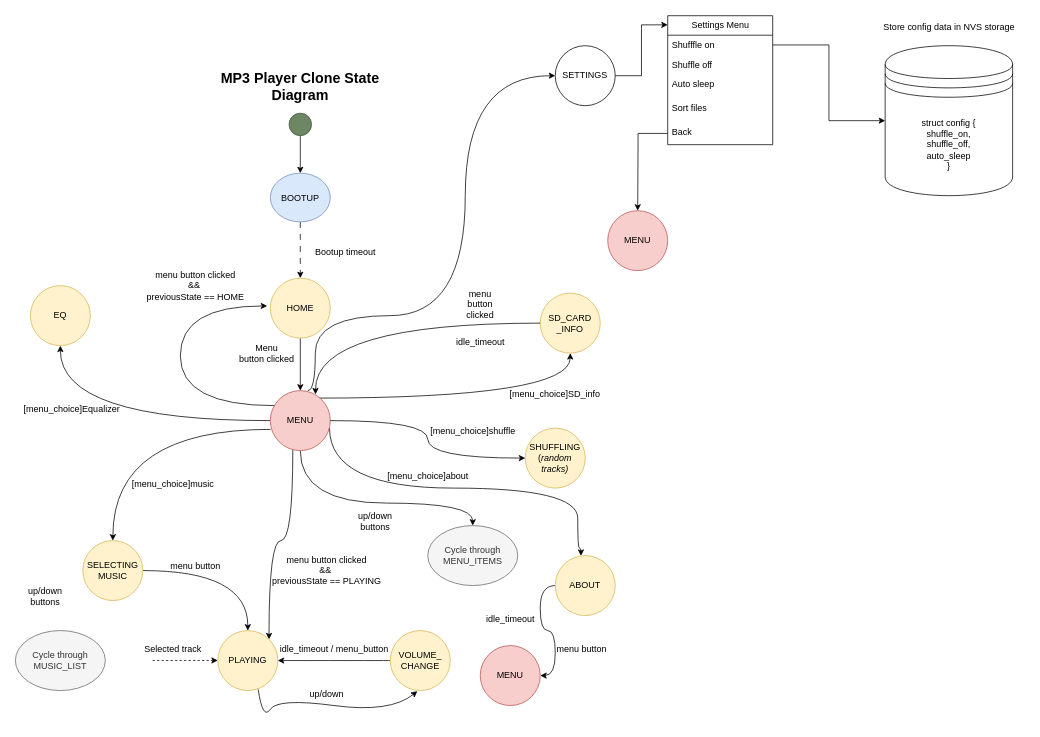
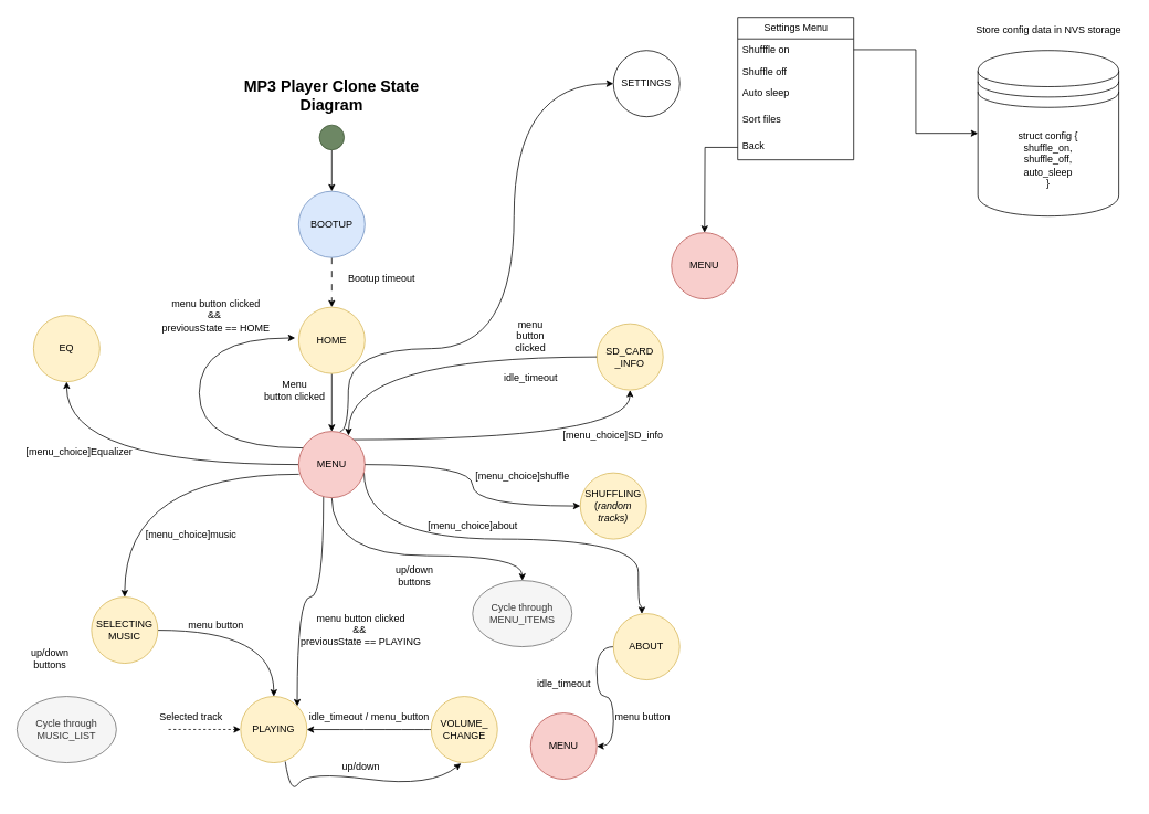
  <mxCell id="0" />
  <mxCell id="1" parent="0" />
  <mxCell id="2" style="edgeStyle=orthogonalEdgeStyle;rounded=0;orthogonalLoop=1;jettySize=auto;html=1;dashed=1;dashPattern=8 8;" parent="1" source="3" target="5" edge="1"><mxGeometry relative="1" as="geometry" /></mxCell>
- <mxCell id="3" value="BOOTUP" style="ellipse;whiteSpace=wrap;html=1;aspect=fixed;fillColor=#dae8fc;strokeColor=#6c8ebf;" parent="1" vertex="1"><mxGeometry x="360" y="230" width="80" height="65" as="geometry" /></mxCell>
+ <mxCell id="3" value="BOOTUP" style="ellipse;whiteSpace=wrap;html=1;aspect=fixed;fillColor=#dae8fc;strokeColor=#6c8ebf;" parent="1" vertex="1"><mxGeometry x="360" y="230" width="80" height="80" as="geometry" /></mxCell>
  <mxCell id="4" style="edgeStyle=orthogonalEdgeStyle;rounded=0;orthogonalLoop=1;jettySize=auto;html=1;" parent="1" source="5" target="15" edge="1"><mxGeometry relative="1" as="geometry" /></mxCell>
  <mxCell id="5" value="HOME" style="ellipse;whiteSpace=wrap;html=1;aspect=fixed;fillColor=#fff2cc;strokeColor=#d6b656;" parent="1" vertex="1"><mxGeometry x="360" y="370" width="80" height="80" as="geometry" /></mxCell>
  <mxCell id="6" style="edgeStyle=orthogonalEdgeStyle;rounded=0;orthogonalLoop=1;jettySize=auto;html=1;curved=1;" parent="1" source="15" target="16" edge="1"><mxGeometry relative="1" as="geometry" /></mxCell>
  <mxCell id="7" style="edgeStyle=orthogonalEdgeStyle;rounded=0;orthogonalLoop=1;jettySize=auto;html=1;entryX=0;entryY=1;entryDx=0;entryDy=0;strokeColor=none;curved=1;" parent="1" source="15" target="17" edge="1"><mxGeometry relative="1" as="geometry" /></mxCell>
  <mxCell id="8" style="edgeStyle=orthogonalEdgeStyle;rounded=0;orthogonalLoop=1;jettySize=auto;html=1;curved=1;exitX=0.005;exitY=0.646;exitDx=0;exitDy=0;exitPerimeter=0;" parent="1" source="15" edge="1"><mxGeometry relative="1" as="geometry"><mxPoint x="370" y="630" as="sourcePoint" /><mxPoint x="150" y="720" as="targetPoint" /></mxGeometry></mxCell>
  <mxCell id="9" style="edgeStyle=orthogonalEdgeStyle;rounded=0;orthogonalLoop=1;jettySize=auto;html=1;entryX=0;entryY=0.5;entryDx=0;entryDy=0;strokeColor=none;curved=1;" parent="1" source="15" target="28" edge="1"><mxGeometry relative="1" as="geometry" /></mxCell>
  <mxCell id="10" style="edgeStyle=orthogonalEdgeStyle;rounded=0;orthogonalLoop=1;jettySize=auto;html=1;entryX=0.5;entryY=0;entryDx=0;entryDy=0;curved=1;" parent="1" source="15" target="28" edge="1"><mxGeometry relative="1" as="geometry"><mxPoint x="430" y="710" as="targetPoint" /><Array as="points"><mxPoint x="400" y="670" /></Array></mxGeometry></mxCell>
  <mxCell id="11" style="edgeStyle=orthogonalEdgeStyle;rounded=0;orthogonalLoop=1;jettySize=auto;html=1;entryX=1;entryY=0;entryDx=0;entryDy=0;curved=1;" parent="1" source="15" target="30" edge="1"><mxGeometry relative="1" as="geometry"><Array as="points"><mxPoint x="390" y="720" /><mxPoint x="358" y="720" /></Array></mxGeometry></mxCell>
  <mxCell id="12" style="edgeStyle=orthogonalEdgeStyle;rounded=0;orthogonalLoop=1;jettySize=auto;html=1;entryX=-0.052;entryY=0.464;entryDx=0;entryDy=0;entryPerimeter=0;curved=1;" parent="1" source="15" target="5" edge="1"><mxGeometry relative="1" as="geometry"><mxPoint x="320" y="380" as="targetPoint" /><Array as="points"><mxPoint x="240" y="540" /><mxPoint x="240" y="407" /></Array></mxGeometry></mxCell>
  <mxCell id="13" style="edgeStyle=orthogonalEdgeStyle;rounded=0;orthogonalLoop=1;jettySize=auto;html=1;curved=1;" parent="1" target="38" edge="1"><mxGeometry relative="1" as="geometry"><mxPoint x="420" y="530" as="sourcePoint" /><mxPoint x="630" y="400" as="targetPoint" /><Array as="points"><mxPoint x="760" y="530" /></Array></mxGeometry></mxCell>
  <mxCell id="14" style="edgeStyle=orthogonalEdgeStyle;rounded=0;orthogonalLoop=1;jettySize=auto;html=1;curved=1;entryX=0.429;entryY=0.004;entryDx=0;entryDy=0;entryPerimeter=0;" parent="1" target="49" edge="1"><mxGeometry relative="1" as="geometry"><mxPoint x="439" y="570" as="sourcePoint" /><mxPoint x="769" y="730" as="targetPoint" /><Array as="points"><mxPoint x="439" y="650" /><mxPoint x="770" y="650" /><mxPoint x="770" y="730" /><mxPoint x="774" y="730" /></Array></mxGeometry></mxCell>
  <mxCell id="15" value="MENU" style="ellipse;whiteSpace=wrap;html=1;aspect=fixed;fillColor=#f8cecc;strokeColor=#b85450;" parent="1" vertex="1"><mxGeometry x="360" y="520" width="80" height="80" as="geometry" /></mxCell>
  <mxCell id="16" value="EQ" style="ellipse;whiteSpace=wrap;html=1;aspect=fixed;fillColor=#fff2cc;strokeColor=#d6b656;" parent="1" vertex="1"><mxGeometry x="40" y="380" width="80" height="80" as="geometry" /></mxCell>
  <mxCell id="17" value="SHUFFLING&lt;br&gt;(&lt;i&gt;random &lt;br&gt;tracks)&lt;/i&gt;" style="ellipse;whiteSpace=wrap;html=1;aspect=fixed;fillColor=#fff2cc;strokeColor=#d6b656;" parent="1" vertex="1"><mxGeometry x="700" y="570" width="80" height="80" as="geometry" /></mxCell>
  <mxCell id="18" style="edgeStyle=orthogonalEdgeStyle;rounded=0;orthogonalLoop=1;jettySize=auto;html=1;curved=1;" parent="1" source="19" target="30" edge="1"><mxGeometry relative="1" as="geometry" /></mxCell>
  <mxCell id="19" value="SELECTING&lt;br&gt;MUSIC" style="ellipse;whiteSpace=wrap;html=1;aspect=fixed;fillColor=#fff2cc;strokeColor=#d6b656;" parent="1" vertex="1"><mxGeometry x="110" y="720" width="80" height="80" as="geometry" /></mxCell>
  <mxCell id="20" style="edgeStyle=orthogonalEdgeStyle;rounded=0;orthogonalLoop=1;jettySize=auto;html=1;curved=1;" parent="1" source="15" target="17" edge="1"><mxGeometry relative="1" as="geometry" /></mxCell>
  <mxCell id="21" value="Bootup timeout" style="text;html=1;align=center;verticalAlign=middle;resizable=0;points=[];autosize=1;strokeColor=none;fillColor=none;" parent="1" vertex="1"><mxGeometry x="410" y="320" width="100" height="30" as="geometry" /></mxCell>
  <mxCell id="22" value="Menu &lt;br&gt;button clicked" style="text;html=1;align=center;verticalAlign=middle;resizable=0;points=[];autosize=1;strokeColor=none;fillColor=none;" parent="1" vertex="1"><mxGeometry x="305" y="450" width="100" height="40" as="geometry" /></mxCell>
  <mxCell id="23" style="edgeStyle=orthogonalEdgeStyle;rounded=0;orthogonalLoop=1;jettySize=auto;html=1;entryX=0.5;entryY=0;entryDx=0;entryDy=0;" parent="1" source="24" target="3" edge="1"><mxGeometry relative="1" as="geometry" /></mxCell>
  <mxCell id="24" value="" style="ellipse;whiteSpace=wrap;html=1;aspect=fixed;fillColor=#6d8764;strokeColor=#3A5431;fontColor=#ffffff;" parent="1" vertex="1"><mxGeometry x="385" y="150" width="30" height="30" as="geometry" /></mxCell>
  <mxCell id="25" value="[menu_choice]shuffle" style="text;html=1;align=center;verticalAlign=middle;resizable=0;points=[];autosize=1;strokeColor=none;fillColor=none;" parent="1" vertex="1"><mxGeometry x="560" y="560" width="140" height="30" as="geometry" /></mxCell>
  <mxCell id="26" value="[menu_choice]Equalizer" style="text;html=1;align=center;verticalAlign=middle;resizable=0;points=[];autosize=1;strokeColor=none;fillColor=none;" parent="1" vertex="1"><mxGeometry x="20" y="530" width="150" height="30" as="geometry" /></mxCell>
  <mxCell id="27" value="[menu_choice]music" style="text;html=1;align=center;verticalAlign=middle;resizable=0;points=[];autosize=1;strokeColor=none;fillColor=none;" parent="1" vertex="1"><mxGeometry x="165" y="630" width="130" height="30" as="geometry" /></mxCell>
  <mxCell id="28" value="Cycle through MENU_ITEMS" style="ellipse;whiteSpace=wrap;html=1;fillColor=#f5f5f5;fontColor=#333333;strokeColor=#666666;" parent="1" vertex="1"><mxGeometry x="570" y="700" width="120" height="80" as="geometry" /></mxCell>
  <mxCell id="29" value="up/down buttons" style="text;html=1;align=center;verticalAlign=middle;whiteSpace=wrap;rounded=0;" parent="1" vertex="1"><mxGeometry x="470" y="680" width="60" height="30" as="geometry" /></mxCell>
  <mxCell id="30" value="PLAYING" style="ellipse;whiteSpace=wrap;html=1;aspect=fixed;fillColor=#fff2cc;strokeColor=#d6b656;" parent="1" vertex="1"><mxGeometry x="290" y="840" width="80" height="80" as="geometry" /></mxCell>
  <mxCell id="31" value="Cycle through MUSIC_LIST" style="ellipse;whiteSpace=wrap;html=1;fillColor=#f5f5f5;fontColor=#333333;strokeColor=#666666;" parent="1" vertex="1"><mxGeometry x="20" y="840" width="120" height="80" as="geometry" /></mxCell>
  <mxCell id="32" value="up/down buttons" style="text;html=1;align=center;verticalAlign=middle;whiteSpace=wrap;rounded=0;" parent="1" vertex="1"><mxGeometry x="30" y="780" width="60" height="30" as="geometry" /></mxCell>
  <mxCell id="33" value="menu button" style="text;html=1;align=center;verticalAlign=middle;resizable=0;points=[];autosize=1;strokeColor=none;fillColor=none;" parent="1" vertex="1"><mxGeometry x="215" y="740" width="90" height="30" as="geometry" /></mxCell>
  <mxCell id="34" value="" style="endArrow=classic;html=1;rounded=0;entryX=-0.037;entryY=0.588;entryDx=0;entryDy=0;entryPerimeter=0;dashed=1;" parent="1" edge="1"><mxGeometry width="50" height="50" relative="1" as="geometry"><mxPoint x="202.96" y="879.86" as="sourcePoint" /><mxPoint x="290" y="879.9" as="targetPoint" /></mxGeometry></mxCell>
  <mxCell id="35" value="Selected track" style="text;html=1;align=center;verticalAlign=middle;resizable=0;points=[];autosize=1;strokeColor=none;fillColor=none;" parent="1" vertex="1"><mxGeometry x="180" y="850" width="100" height="30" as="geometry" /></mxCell>
  <mxCell id="36" value="menu button clicked&lt;br&gt;&amp;amp;&amp;amp;&amp;nbsp;&lt;br&gt;previousState == PLAYING" style="text;html=1;align=center;verticalAlign=middle;resizable=0;points=[];autosize=1;strokeColor=none;fillColor=none;" parent="1" vertex="1"><mxGeometry x="350" y="730" width="170" height="60" as="geometry" /></mxCell>
  <mxCell id="37" value="menu button clicked&lt;br&gt;&amp;amp;&amp;amp;&amp;nbsp;&lt;br&gt;previousState == HOME" style="text;html=1;align=center;verticalAlign=middle;resizable=0;points=[];autosize=1;strokeColor=none;fillColor=none;" parent="1" vertex="1"><mxGeometry x="185" y="350" width="150" height="60" as="geometry" /></mxCell>
  <mxCell id="38" value="SD_CARD&lt;br&gt;_INFO" style="ellipse;whiteSpace=wrap;html=1;aspect=fixed;fillColor=#fff2cc;strokeColor=#d6b656;" parent="1" vertex="1"><mxGeometry x="720" y="390" width="80" height="80" as="geometry" /></mxCell>
  <mxCell id="39" value="[menu_choice]SD_info" style="text;html=1;align=center;verticalAlign=middle;whiteSpace=wrap;rounded=0;" parent="1" vertex="1"><mxGeometry x="710" y="510" width="60" height="30" as="geometry" /></mxCell>
  <mxCell id="40" value="idle_timeout" style="text;html=1;align=center;verticalAlign=middle;resizable=0;points=[];autosize=1;strokeColor=none;fillColor=none;" parent="1" vertex="1"><mxGeometry x="595" y="440" width="90" height="30" as="geometry" /></mxCell>
  <mxCell id="41" value="menu button&lt;br&gt;clicked" style="text;html=1;align=center;verticalAlign=middle;whiteSpace=wrap;rounded=0;" parent="1" vertex="1"><mxGeometry x="610" y="390" width="60" height="30" as="geometry" /></mxCell>
  <mxCell id="42" style="edgeStyle=orthogonalEdgeStyle;rounded=0;orthogonalLoop=1;jettySize=auto;html=1;entryX=0.753;entryY=0.062;entryDx=0;entryDy=0;entryPerimeter=0;curved=1;" parent="1" source="38" target="15" edge="1"><mxGeometry relative="1" as="geometry" /></mxCell>
  <mxCell id="43" style="edgeStyle=orthogonalEdgeStyle;rounded=0;orthogonalLoop=1;jettySize=auto;html=1;entryX=1;entryY=0.5;entryDx=0;entryDy=0;curved=1;" parent="1" source="44" target="30" edge="1"><mxGeometry relative="1" as="geometry" /></mxCell>
  <mxCell id="44" value="VOLUME_&lt;br&gt;CHANGE" style="ellipse;whiteSpace=wrap;html=1;aspect=fixed;fillColor=#fff2cc;strokeColor=#d6b656;" parent="1" vertex="1"><mxGeometry x="520" y="840" width="80" height="80" as="geometry" /></mxCell>
  <mxCell id="45" value="" style="curved=1;endArrow=classic;html=1;rounded=0;entryX=0.451;entryY=1.01;entryDx=0;entryDy=0;entryPerimeter=0;exitX=0.673;exitY=0.982;exitDx=0;exitDy=0;exitPerimeter=0;" parent="1" source="30" target="44" edge="1"><mxGeometry width="50" height="50" relative="1" as="geometry"><mxPoint x="370" y="980" as="sourcePoint" /><mxPoint x="420" y="930" as="targetPoint" /><Array as="points"><mxPoint x="350" y="960" /><mxPoint x="370" y="930" /><mxPoint x="520" y="950" /></Array></mxGeometry></mxCell>
  <mxCell id="46" value="up/down" style="text;html=1;align=center;verticalAlign=middle;resizable=0;points=[];autosize=1;strokeColor=none;fillColor=none;" parent="1" vertex="1"><mxGeometry x="400" y="910" width="70" height="30" as="geometry" /></mxCell>
  <mxCell id="47" value="idle_timeout / menu_button" style="text;html=1;align=center;verticalAlign=middle;resizable=0;points=[];autosize=1;strokeColor=none;fillColor=none;" parent="1" vertex="1"><mxGeometry x="360" y="850" width="170" height="30" as="geometry" /></mxCell>
  <mxCell id="48" style="edgeStyle=orthogonalEdgeStyle;rounded=0;orthogonalLoop=1;jettySize=auto;html=1;entryX=1;entryY=0.5;entryDx=0;entryDy=0;curved=1;" parent="1" source="49" target="51" edge="1"><mxGeometry relative="1" as="geometry" /></mxCell>
  <mxCell id="49" value="ABOUT" style="ellipse;whiteSpace=wrap;html=1;aspect=fixed;fillColor=#fff2cc;strokeColor=#d6b656;" parent="1" vertex="1"><mxGeometry x="740" y="740" width="80" height="80" as="geometry" /></mxCell>
  <mxCell id="50" value="[menu_choice]about" style="text;html=1;align=center;verticalAlign=middle;resizable=0;points=[];autosize=1;strokeColor=none;fillColor=none;" parent="1" vertex="1"><mxGeometry x="505" y="620" width="130" height="30" as="geometry" /></mxCell>
  <mxCell id="51" value="MENU" style="ellipse;whiteSpace=wrap;html=1;aspect=fixed;fillColor=#f8cecc;strokeColor=#b85450;" parent="1" vertex="1"><mxGeometry x="640" y="860" width="80" height="80" as="geometry" /></mxCell>
  <mxCell id="52" value="menu button" style="text;html=1;align=center;verticalAlign=middle;resizable=0;points=[];autosize=1;strokeColor=none;fillColor=none;" parent="1" vertex="1"><mxGeometry x="730" y="850" width="90" height="30" as="geometry" /></mxCell>
  <mxCell id="53" value="idle_timeout" style="text;html=1;align=center;verticalAlign=middle;resizable=0;points=[];autosize=1;strokeColor=none;fillColor=none;" parent="1" vertex="1"><mxGeometry x="635" y="810" width="90" height="30" as="geometry" /></mxCell>
  <mxCell id="54" value="&lt;b&gt;&lt;font style=&quot;font-size: 19px;&quot;&gt;MP3 Player Clone State Diagram&lt;/font&gt;&lt;/b&gt;" style="text;html=1;align=center;verticalAlign=middle;whiteSpace=wrap;rounded=0;" parent="1" vertex="1"><mxGeometry x="255" y="100" width="290" height="30" as="geometry" /></mxCell>
  <mxCell id="55" value="SETTINGS" style="ellipse;whiteSpace=wrap;html=1;aspect=fixed;" vertex="1" parent="1"><mxGeometry x="740" y="60" width="80" height="80" as="geometry" /></mxCell>
  <mxCell id="56" style="edgeStyle=orthogonalEdgeStyle;rounded=0;orthogonalLoop=1;jettySize=auto;html=1;entryX=0.413;entryY=0.988;entryDx=0;entryDy=0;entryPerimeter=0;curved=1;exitX=0.625;exitY=0;exitDx=0;exitDy=0;exitPerimeter=0;" edge="1" parent="1" source="15"><mxGeometry relative="1" as="geometry"><mxPoint x="436.96" y="400.96" as="sourcePoint" /><mxPoint x="740" y="100" as="targetPoint" /><Array as="points"><mxPoint x="420" y="520" /><mxPoint x="420" y="420" /><mxPoint x="620" y="420" /><mxPoint x="620" y="100" /></Array></mxGeometry></mxCell>
  <mxCell id="57" value="Settings Menu" style="swimlane;fontStyle=0;childLayout=stackLayout;horizontal=1;startSize=26;fillColor=none;horizontalStack=0;resizeParent=1;resizeParentMax=0;resizeLast=0;collapsible=1;marginBottom=0;html=1;" vertex="1" parent="1"><mxGeometry x="890" y="20" width="140" height="172" as="geometry" /></mxCell>
  <mxCell id="58" value="Shufffle on" style="text;strokeColor=none;fillColor=none;align=left;verticalAlign=top;spacingLeft=4;spacingRight=4;overflow=hidden;rotatable=0;points=[[0,0.5],[1,0.5]];portConstraint=eastwest;whiteSpace=wrap;html=1;" vertex="1" parent="57"><mxGeometry y="26" width="140" height="26" as="geometry" /></mxCell>
  <mxCell id="59" value="Shuffle off" style="text;strokeColor=none;fillColor=none;align=left;verticalAlign=top;spacingLeft=4;spacingRight=4;overflow=hidden;rotatable=0;points=[[0,0.5],[1,0.5]];portConstraint=eastwest;whiteSpace=wrap;html=1;" vertex="1" parent="57"><mxGeometry y="52" width="140" height="26" as="geometry" /></mxCell>
  <mxCell id="60" value="Auto sleep" style="text;strokeColor=none;fillColor=none;align=left;verticalAlign=top;spacingLeft=4;spacingRight=4;overflow=hidden;rotatable=0;points=[[0,0.5],[1,0.5]];portConstraint=eastwest;whiteSpace=wrap;html=1;" vertex="1" parent="57"><mxGeometry y="78" width="140" height="32" as="geometry" /></mxCell>
  <mxCell id="61" style="edgeStyle=orthogonalEdgeStyle;rounded=0;orthogonalLoop=1;jettySize=auto;html=1;" edge="1" parent="57" source="63"><mxGeometry relative="1" as="geometry"><mxPoint x="-40" y="260" as="targetPoint" /></mxGeometry></mxCell>
  <mxCell id="62" value="Sort files" style="text;strokeColor=none;fillColor=none;align=left;verticalAlign=top;spacingLeft=4;spacingRight=4;overflow=hidden;rotatable=0;points=[[0,0.5],[1,0.5]];portConstraint=eastwest;whiteSpace=wrap;html=1;" vertex="1" parent="57"><mxGeometry y="110" width="140" height="32" as="geometry" /></mxCell>
  <mxCell id="63" value="Back" style="text;strokeColor=none;fillColor=none;align=left;verticalAlign=top;spacingLeft=4;spacingRight=4;overflow=hidden;rotatable=0;points=[[0,0.5],[1,0.5]];portConstraint=eastwest;whiteSpace=wrap;html=1;" vertex="1" parent="57"><mxGeometry y="142" width="140" height="30" as="geometry" /></mxCell>
- <mxCell id="64" style="edgeStyle=orthogonalEdgeStyle;rounded=0;orthogonalLoop=1;jettySize=auto;html=1;entryX=0;entryY=0.071;entryDx=0;entryDy=0;entryPerimeter=0;" edge="1" parent="1" source="55" target="57"><mxGeometry relative="1" as="geometry" /></mxCell>
  <mxCell id="65" value="MENU" style="ellipse;whiteSpace=wrap;html=1;aspect=fixed;fillColor=#f8cecc;strokeColor=#b85450;" vertex="1" parent="1"><mxGeometry x="810" y="280" width="80" height="80" as="geometry" /></mxCell>
  <mxCell id="66" value="struct config {&lt;br&gt;shuffle_on,&lt;br&gt;shuffle_off,&lt;br&gt;auto_sleep&lt;br&gt;}" style="shape=datastore;whiteSpace=wrap;html=1;" vertex="1" parent="1"><mxGeometry x="1180" y="60" width="170" height="200" as="geometry" /></mxCell>
  <mxCell id="67" style="edgeStyle=orthogonalEdgeStyle;rounded=0;orthogonalLoop=1;jettySize=auto;html=1;entryX=0;entryY=0.5;entryDx=0;entryDy=0;" edge="1" parent="1" source="58" target="66"><mxGeometry relative="1" as="geometry" /></mxCell>
  <mxCell id="68" value="Store config data in NVS storage" style="text;html=1;align=center;verticalAlign=middle;resizable=0;points=[];autosize=1;strokeColor=none;fillColor=none;" vertex="1" parent="1"><mxGeometry x="1165" y="20" width="200" height="30" as="geometry" /></mxCell>
